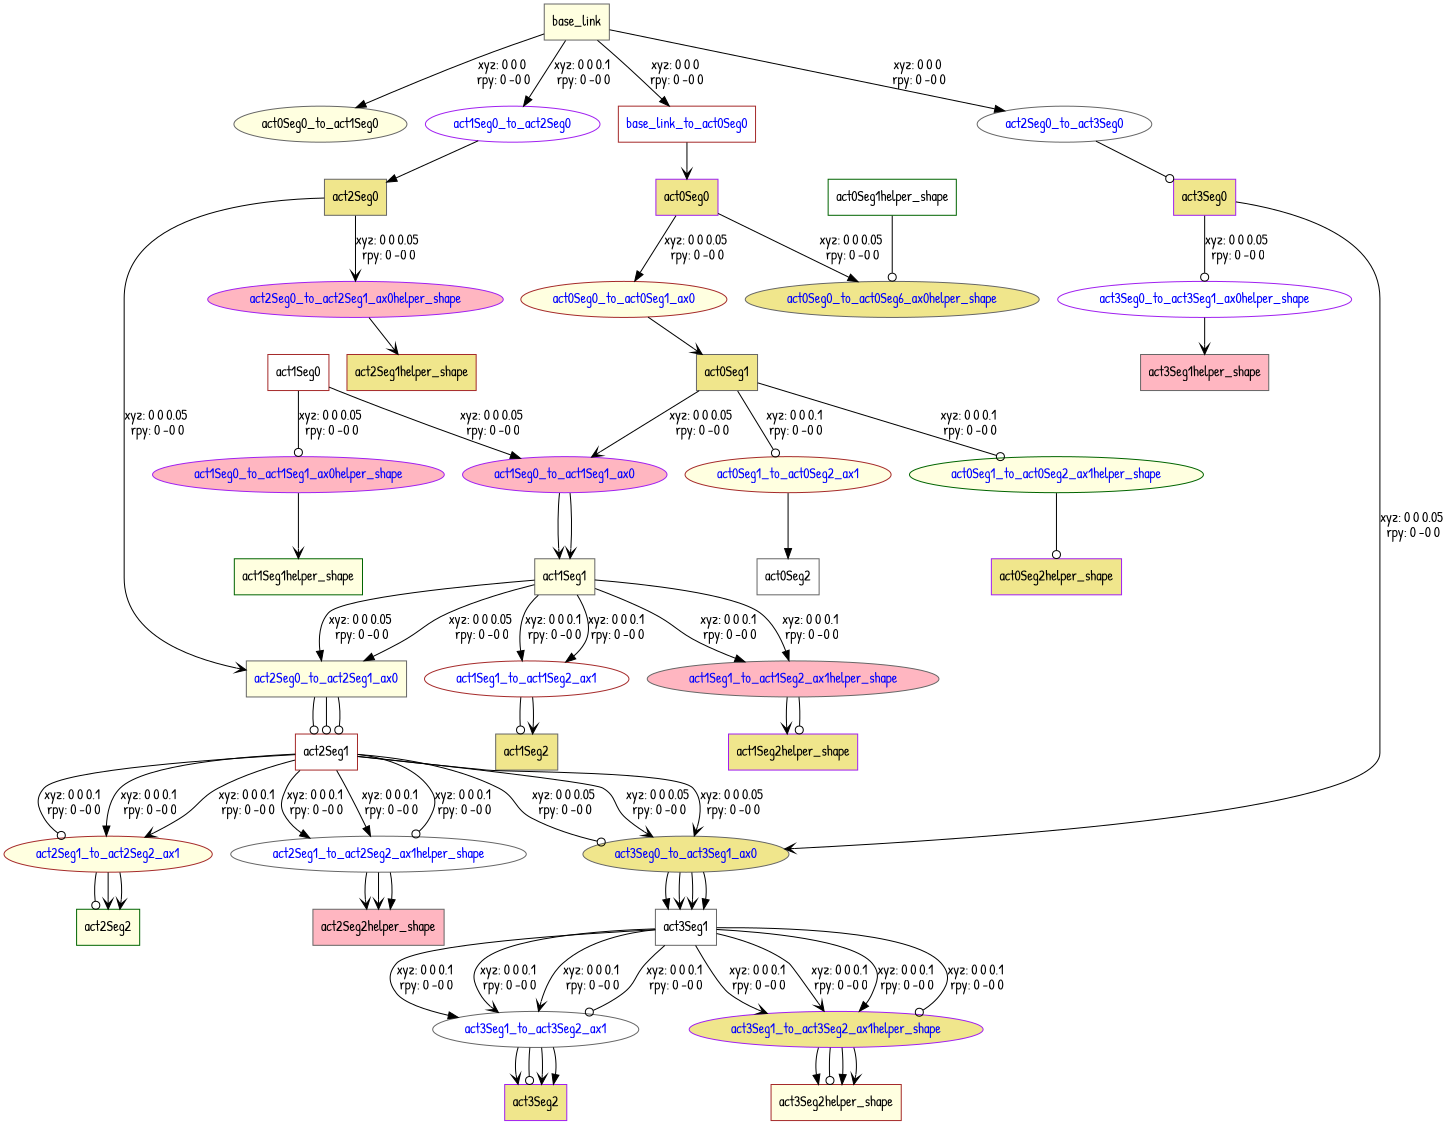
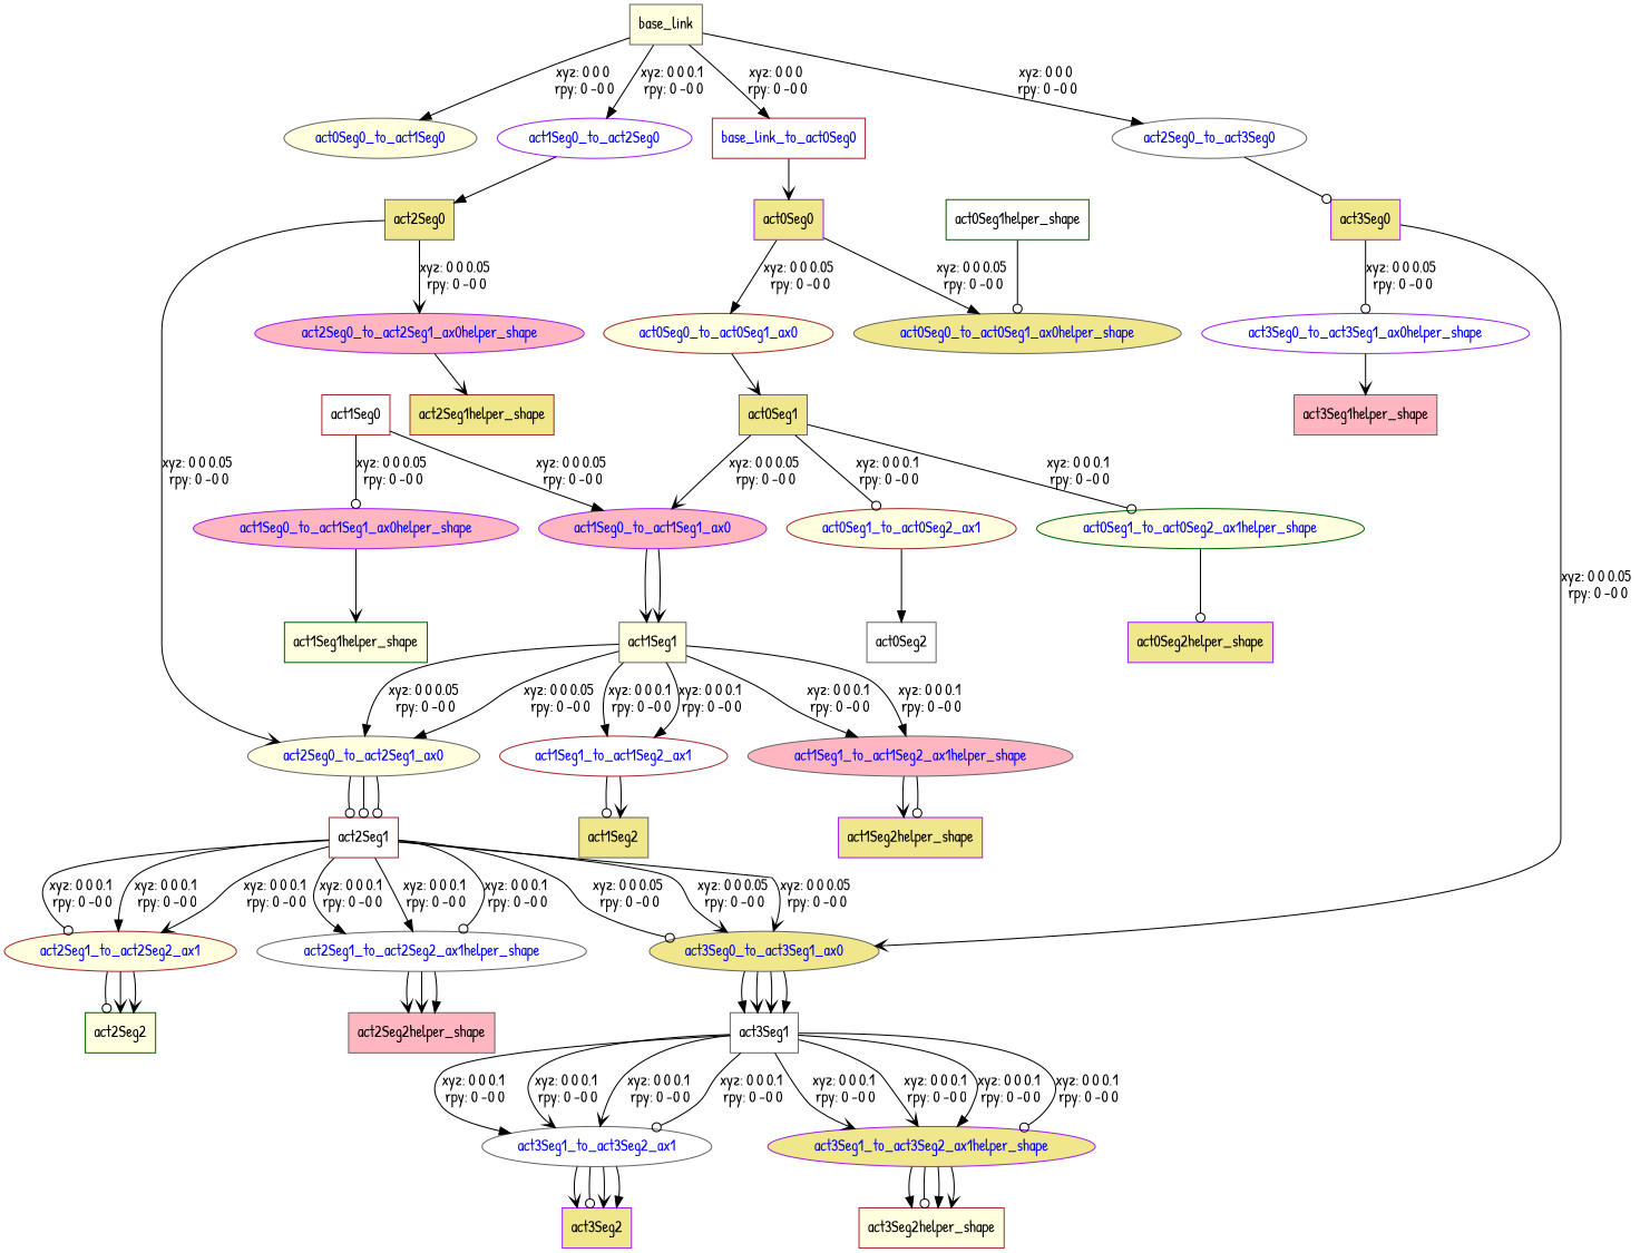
  digraph {
    fontname="Patrick Hand"
    node [color=gray40 fillcolor=white fontname="Patrick Hand" shape=box style=filled]
    edge [arrowhead=vee fontname="Patrick Hand"]
    n1 [fillcolor=lightyellow label=base_link]
-   act0Seg0_to_act1Seg0 [fillcolor=lightyellow fontcolor=black shape=ellipse]
+   act0Seg0_to_act1Seg0 [fillcolor=lightyellow fontcolor=blue shape=ellipse]
    act1Seg0_to_act2Seg0 [color=purple fontcolor=blue shape=ellipse]
    act2Seg0_to_act3Seg0 [fontcolor=blue shape=ellipse]
    base_link_to_act0Seg0 [color=brown fontcolor=blue]
    n6 [fillcolor=khaki label=act2Seg0]
    n7 [color=purple fillcolor=khaki label=act3Seg0]
    n8 [color=purple fillcolor=khaki label=act0Seg0]
    n9 [color=brown label=act1Seg0]
    act1Seg0_to_act1Seg1_ax0 [color=purple fillcolor=lightpink fontcolor=blue shape=ellipse]
    act1Seg0_to_act1Seg1_ax0helper_shape [color=purple fillcolor=lightpink fontcolor=blue shape=ellipse]
    n12 [fillcolor=lightyellow label=act1Seg1]
    n13 [color=darkgreen fillcolor=lightyellow label=act1Seg1helper_shape]
    act1Seg1_to_act1Seg2_ax1 [color=brown fontcolor=blue shape=ellipse]
    act1Seg1_to_act1Seg2_ax1helper_shape [fillcolor=lightpink fontcolor=blue shape=ellipse]
-   act2Seg0_to_act2Seg1_ax0 [fillcolor=lightyellow fontcolor=blue]
+   act2Seg0_to_act2Seg1_ax0 [fillcolor=lightyellow fontcolor=blue shape=ellipse]
    n17 [fillcolor=khaki label=act1Seg2]
    n18 [color=purple fillcolor=khaki label=act1Seg2helper_shape]
    n19 [color=brown label=act2Seg1]
    act2Seg1_to_act2Seg2_ax1 [color=brown fillcolor=lightyellow fontcolor=blue shape=ellipse]
    act2Seg1_to_act2Seg2_ax1helper_shape [fontcolor=blue shape=ellipse]
    act3Seg0_to_act3Seg1_ax0 [fillcolor=khaki fontcolor=blue shape=ellipse]
    n23 [color=darkgreen fillcolor=lightyellow label=act2Seg2]
    n24 [fillcolor=lightpink label=act2Seg2helper_shape]
    n25 [label=act3Seg1]
    act3Seg1_to_act3Seg2_ax1 [fontcolor=blue shape=ellipse]
    act3Seg1_to_act3Seg2_ax1helper_shape [color=purple fillcolor=khaki fontcolor=blue shape=ellipse]
    n28 [color=purple fillcolor=khaki label=act3Seg2]
    n29 [color=brown fillcolor=lightyellow label=act3Seg2helper_shape]
    act2Seg0_to_act2Seg1_ax0helper_shape [color=purple fillcolor=lightpink fontcolor=blue shape=ellipse]
    n31 [color=brown fillcolor=khaki label=act2Seg1helper_shape]
    act3Seg0_to_act3Seg1_ax0helper_shape [color=purple fontcolor=blue shape=ellipse]
    n33 [fillcolor=lightpink label=act3Seg1helper_shape]
    act0Seg0_to_act0Seg1_ax0 [color=brown fillcolor=lightyellow fontcolor=blue shape=ellipse]
-   act0Seg0_to_act0Seg1_ax0helper_shape [fillcolor=khaki fontcolor=blue shape=ellipse label=act0Seg0_to_act0Seg6_ax0helper_shape]
+   act0Seg0_to_act0Seg1_ax0helper_shape [fillcolor=khaki fontcolor=blue shape=ellipse]
    n36 [fillcolor=khaki label=act0Seg1]
    act0Seg1_to_act0Seg2_ax1 [color=brown fillcolor=lightyellow fontcolor=blue shape=ellipse]
    act0Seg1_to_act0Seg2_ax1helper_shape [color=darkgreen fillcolor=lightyellow fontcolor=blue shape=ellipse]
    n39 [label=act0Seg2]
    n40 [color=purple fillcolor=khaki label=act0Seg2helper_shape]
    n41 [color=darkgreen label=act0Seg1helper_shape]
    n1 -> act0Seg0_to_act1Seg0 [arrowhead=normal label="xyz: 0 0 0 \nrpy: 0 -0 0"]
    n1 -> act1Seg0_to_act2Seg0 [arrowhead=normal label="xyz: 0 0 0.1 \nrpy: 0 -0 0"]
    n1 -> act2Seg0_to_act3Seg0 [arrowhead=normal label="xyz: 0 0 0 \nrpy: 0 -0 0"]
    n1 -> base_link_to_act0Seg0 [arrowhead=normal label="xyz: 0 0 0 \nrpy: 0 -0 0"]
    act1Seg0_to_act2Seg0 -> n6 [arrowhead=normal]
    act2Seg0_to_act3Seg0 -> n7 [arrowhead=odot]
    base_link_to_act0Seg0 -> n8
    n6 -> act2Seg0_to_act2Seg1_ax0 [label="xyz: 0 0 0.05 \nrpy: 0 -0 0"]
    n6 -> act2Seg0_to_act2Seg1_ax0helper_shape [label="xyz: 0 0 0.05 \nrpy: 0 -0 0"]
    n7 -> act3Seg0_to_act3Seg1_ax0 [label="xyz: 0 0 0.05 \nrpy: 0 -0 0"]
    n7 -> act3Seg0_to_act3Seg1_ax0helper_shape [arrowhead=odot label="xyz: 0 0 0.05 \nrpy: 0 -0 0"]
    n8 -> act0Seg0_to_act0Seg1_ax0 [arrowhead=normal label="xyz: 0 0 0.05 \nrpy: 0 -0 0"]
    n8 -> act0Seg0_to_act0Seg1_ax0helper_shape [arrowhead=normal label="xyz: 0 0 0.05 \nrpy: 0 -0 0"]
    n9 -> act1Seg0_to_act1Seg1_ax0 [arrowhead=normal label="xyz: 0 0 0.05 \nrpy: 0 -0 0"]
    n9 -> act1Seg0_to_act1Seg1_ax0helper_shape [arrowhead=odot label="xyz: 0 0 0.05 \nrpy: 0 -0 0"]
    act1Seg0_to_act1Seg1_ax0 -> n12
    act1Seg0_to_act1Seg1_ax0 -> n12
    act1Seg0_to_act1Seg1_ax0helper_shape -> n13
    n12 -> act1Seg1_to_act1Seg2_ax1 [arrowhead=normal label="xyz: 0 0 0.1 \nrpy: 0 -0 0"]
    n12 -> act1Seg1_to_act1Seg2_ax1 [arrowhead=normal label="xyz: 0 0 0.1 \nrpy: 0 -0 0"]
    n12 -> act1Seg1_to_act1Seg2_ax1helper_shape [arrowhead=normal label="xyz: 0 0 0.1 \nrpy: 0 -0 0"]
    n12 -> act1Seg1_to_act1Seg2_ax1helper_shape [arrowhead=normal label="xyz: 0 0 0.1 \nrpy: 0 -0 0"]
    n12 -> act2Seg0_to_act2Seg1_ax0 [arrowhead=normal label="xyz: 0 0 0.05 \nrpy: 0 -0 0"]
    n12 -> act2Seg0_to_act2Seg1_ax0 [arrowhead=normal label="xyz: 0 0 0.05 \nrpy: 0 -0 0"]
    act1Seg1_to_act1Seg2_ax1 -> n17 [arrowhead=odot]
    act1Seg1_to_act1Seg2_ax1 -> n17
    act1Seg1_to_act1Seg2_ax1helper_shape -> n18
    act1Seg1_to_act1Seg2_ax1helper_shape -> n18 [arrowhead=odot]
    act2Seg0_to_act2Seg1_ax0 -> n19 [arrowhead=odot]
    act2Seg0_to_act2Seg1_ax0 -> n19 [arrowhead=odot]
    act2Seg0_to_act2Seg1_ax0 -> n19 [arrowhead=odot]
    n19 -> act2Seg1_to_act2Seg2_ax1 [arrowhead=normal label="xyz: 0 0 0.1 \nrpy: 0 -0 0"]
    n19 -> act2Seg1_to_act2Seg2_ax1 [label="xyz: 0 0 0.1 \nrpy: 0 -0 0"]
    n19 -> act2Seg1_to_act2Seg2_ax1 [arrowhead=odot label="xyz: 0 0 0.1 \nrpy: 0 -0 0"]
    n19 -> act2Seg1_to_act2Seg2_ax1helper_shape [arrowhead=odot label="xyz: 0 0 0.1 \nrpy: 0 -0 0"]
    n19 -> act2Seg1_to_act2Seg2_ax1helper_shape [arrowhead=normal label="xyz: 0 0 0.1 \nrpy: 0 -0 0"]
    n19 -> act2Seg1_to_act2Seg2_ax1helper_shape [arrowhead=normal label="xyz: 0 0 0.1 \nrpy: 0 -0 0"]
    n19 -> act3Seg0_to_act3Seg1_ax0 [label="xyz: 0 0 0.05 \nrpy: 0 -0 0"]
    n19 -> act3Seg0_to_act3Seg1_ax0 [label="xyz: 0 0 0.05 \nrpy: 0 -0 0"]
    n19 -> act3Seg0_to_act3Seg1_ax0 [arrowhead=odot label="xyz: 0 0 0.05 \nrpy: 0 -0 0"]
    act2Seg1_to_act2Seg2_ax1 -> n23 [arrowhead=odot]
    act2Seg1_to_act2Seg2_ax1 -> n23
    act2Seg1_to_act2Seg2_ax1 -> n23
    act2Seg1_to_act2Seg2_ax1helper_shape -> n24
    act2Seg1_to_act2Seg2_ax1helper_shape -> n24
    act2Seg1_to_act2Seg2_ax1helper_shape -> n24 [arrowhead=normal]
    act3Seg0_to_act3Seg1_ax0 -> n25 [arrowhead=normal]
    act3Seg0_to_act3Seg1_ax0 -> n25
    act3Seg0_to_act3Seg1_ax0 -> n25
    act3Seg0_to_act3Seg1_ax0 -> n25 [arrowhead=normal]
    n25 -> act3Seg1_to_act3Seg2_ax1 [arrowhead=normal label="xyz: 0 0 0.1 \nrpy: 0 -0 0"]
    n25 -> act3Seg1_to_act3Seg2_ax1 [label="xyz: 0 0 0.1 \nrpy: 0 -0 0"]
    n25 -> act3Seg1_to_act3Seg2_ax1 [label="xyz: 0 0 0.1 \nrpy: 0 -0 0"]
    n25 -> act3Seg1_to_act3Seg2_ax1 [arrowhead=odot label="xyz: 0 0 0.1 \nrpy: 0 -0 0"]
    n25 -> act3Seg1_to_act3Seg2_ax1helper_shape [label="xyz: 0 0 0.1 \nrpy: 0 -0 0"]
    n25 -> act3Seg1_to_act3Seg2_ax1helper_shape [label="xyz: 0 0 0.1 \nrpy: 0 -0 0"]
    n25 -> act3Seg1_to_act3Seg2_ax1helper_shape [arrowhead=normal label="xyz: 0 0 0.1 \nrpy: 0 -0 0"]
    n25 -> act3Seg1_to_act3Seg2_ax1helper_shape [arrowhead=odot label="xyz: 0 0 0.1 \nrpy: 0 -0 0"]
    act3Seg1_to_act3Seg2_ax1 -> n28
    act3Seg1_to_act3Seg2_ax1 -> n28 [arrowhead=odot]
    act3Seg1_to_act3Seg2_ax1 -> n28
    act3Seg1_to_act3Seg2_ax1 -> n28 [arrowhead=normal]
    act3Seg1_to_act3Seg2_ax1helper_shape -> n29 [arrowhead=normal]
    act3Seg1_to_act3Seg2_ax1helper_shape -> n29 [arrowhead=odot]
    act3Seg1_to_act3Seg2_ax1helper_shape -> n29 [arrowhead=normal]
    act3Seg1_to_act3Seg2_ax1helper_shape -> n29
    act2Seg0_to_act2Seg1_ax0helper_shape -> n31
    act3Seg0_to_act3Seg1_ax0helper_shape -> n33
    act0Seg0_to_act0Seg1_ax0 -> n36
    n36 -> act1Seg0_to_act1Seg1_ax0 [label="xyz: 0 0 0.05 \nrpy: 0 -0 0"]
    n36 -> act0Seg1_to_act0Seg2_ax1 [arrowhead=odot label="xyz: 0 0 0.1 \nrpy: 0 -0 0"]
    n36 -> act0Seg1_to_act0Seg2_ax1helper_shape [arrowhead=odot label="xyz: 0 0 0.1 \nrpy: 0 -0 0"]
    act0Seg1_to_act0Seg2_ax1 -> n39 [arrowhead=normal]
    act0Seg1_to_act0Seg2_ax1helper_shape -> n40 [arrowhead=odot]
    n41 -> act0Seg0_to_act0Seg1_ax0helper_shape [arrowhead=odot]
  }
